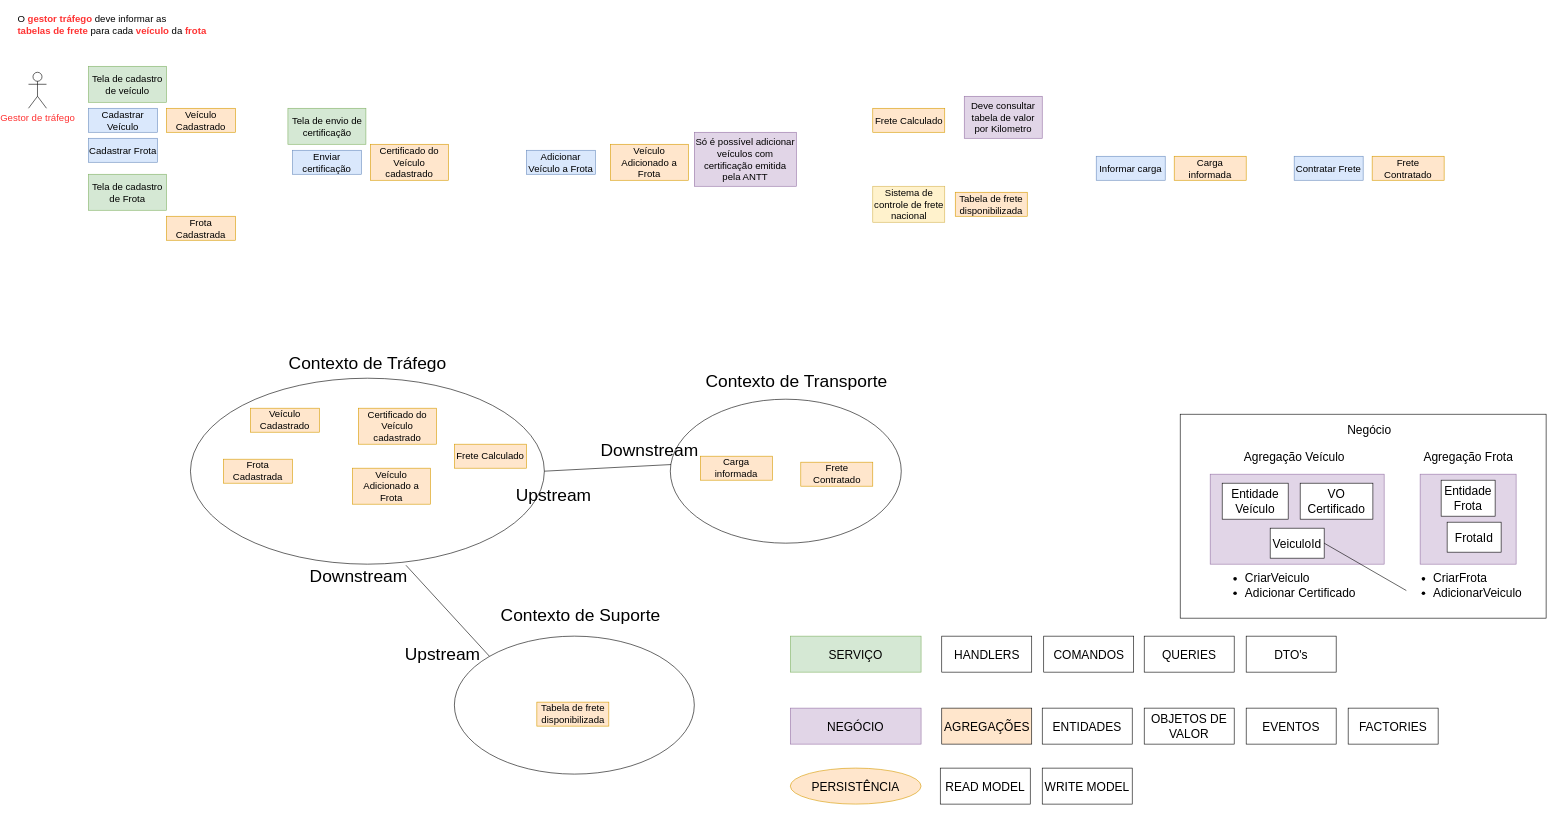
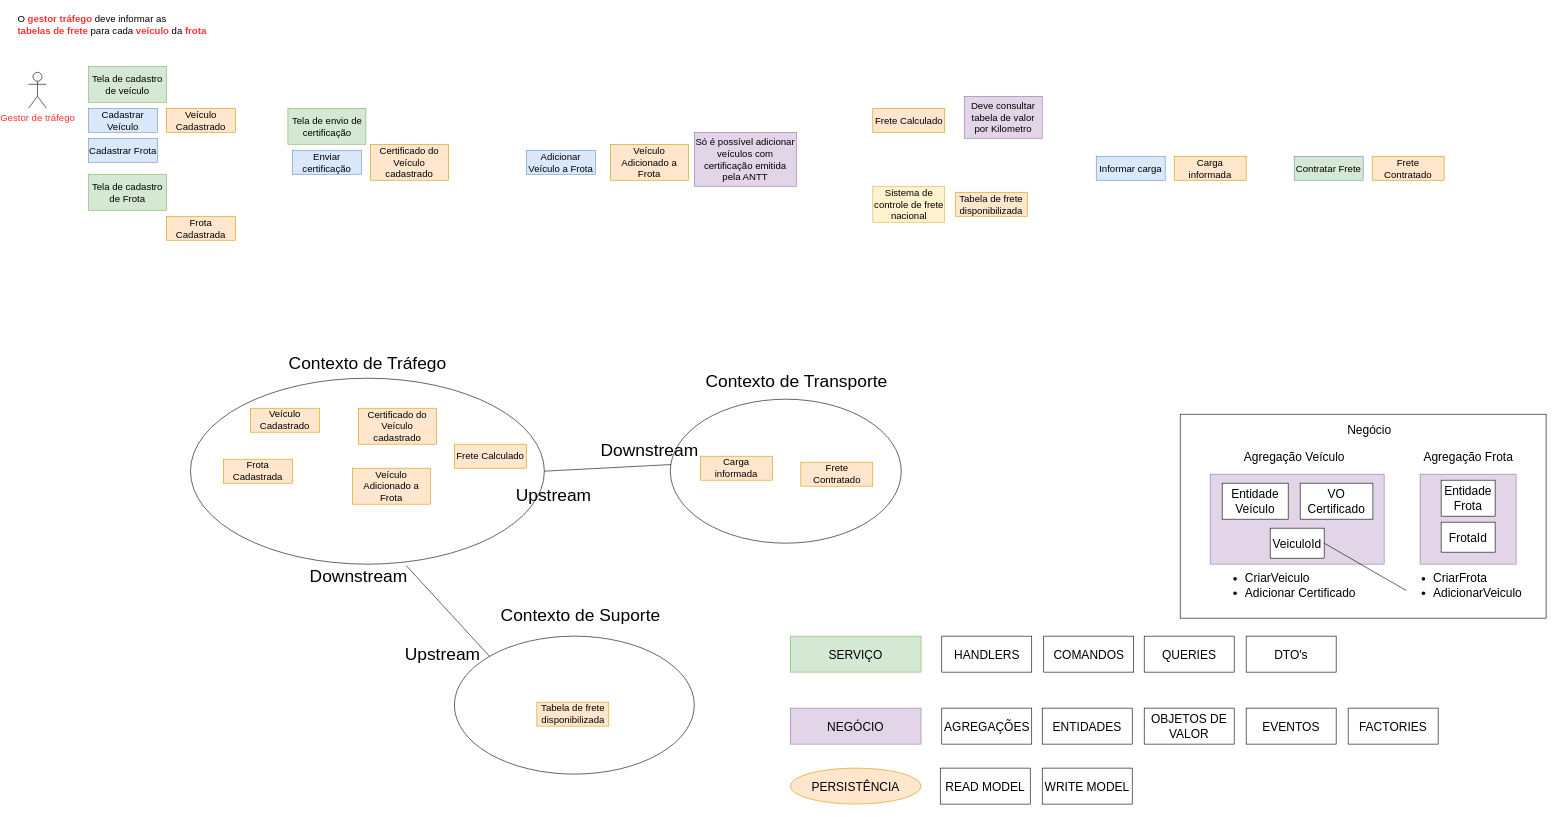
  <mxCell id="0" />
  <mxCell id="1" parent="0" />
  <mxCell id="2" value="" style="rounded=0;whiteSpace=wrap;html=1;fontSize=20;" vertex="1" parent="1"><mxGeometry x="1960" y="690" width="610" height="340" as="geometry" /></mxCell>
  <mxCell id="3" value="" style="rounded=0;whiteSpace=wrap;html=1;fontSize=20;fillColor=#e1d5e7;strokeColor=#9673a6;" vertex="1" parent="1"><mxGeometry x="2360" y="790" width="160" height="150" as="geometry" /></mxCell>
  <mxCell id="4" value="" style="rounded=0;whiteSpace=wrap;html=1;fontSize=20;fillColor=#e1d5e7;strokeColor=#9673a6;" vertex="1" parent="1"><mxGeometry x="2010" y="790" width="290" height="150" as="geometry" /></mxCell>
  <mxCell id="5" value="&lt;font style=&quot;font-size: 16px&quot;&gt;O &lt;font color=&quot;#ff3333&quot;&gt;&lt;b&gt;gestor tráfego&lt;/b&gt;&lt;/font&gt; deve informar as &lt;br&gt;&lt;font color=&quot;#ff3333&quot;&gt;&lt;b&gt;tabelas de frete&lt;/b&gt;&lt;/font&gt; para cada &lt;font color=&quot;#ff3333&quot;&gt;&lt;b&gt;veículo &lt;/b&gt;&lt;/font&gt;da &lt;font color=&quot;#ff3333&quot;&gt;&lt;b&gt;frota&lt;/b&gt;&lt;/font&gt;&lt;/font&gt;" style="text;html=1;align=left;verticalAlign=middle;resizable=0;points=[];autosize=1;strokeColor=none;fillColor=none;" parent="1" vertex="1"><mxGeometry x="20" y="20" width="330" height="40" as="geometry" /></mxCell>
  <mxCell id="6" value="Gestor de tráfego" style="shape=umlActor;verticalLabelPosition=bottom;verticalAlign=top;html=1;outlineConnect=0;fontSize=16;fontColor=#FF3333;" parent="1" vertex="1"><mxGeometry x="40" y="120" width="30" height="60" as="geometry" /></mxCell>
  <mxCell id="7" value="Veículo Cadastrado" style="rounded=0;whiteSpace=wrap;html=1;fontSize=16;fillColor=#ffe6cc;strokeColor=#d79b00;" parent="1" vertex="1"><mxGeometry x="270" y="180" width="115" height="40" as="geometry" /></mxCell>
  <mxCell id="8" value="Frota Cadastrada" style="rounded=0;whiteSpace=wrap;html=1;fontSize=16;fillColor=#ffe6cc;strokeColor=#d79b00;" parent="1" vertex="1"><mxGeometry x="270" y="360" width="115" height="40" as="geometry" /></mxCell>
  <mxCell id="9" value="Veículo Adicionado a Frota" style="rounded=0;whiteSpace=wrap;html=1;fontSize=16;fillColor=#ffe6cc;strokeColor=#d79b00;" parent="1" vertex="1"><mxGeometry x="1010" y="240" width="130" height="60" as="geometry" /></mxCell>
  <mxCell id="10" value="Frete Calculado" style="rounded=0;whiteSpace=wrap;html=1;fontSize=16;fillColor=#ffe6cc;strokeColor=#d79b00;" parent="1" vertex="1"><mxGeometry x="1447.5" y="180" width="120" height="40" as="geometry" /></mxCell>
  <mxCell id="11" value="Deve consultar tabela de valor por Kilometro" style="rounded=0;whiteSpace=wrap;html=1;fontSize=16;fillColor=#e1d5e7;strokeColor=#9673a6;" parent="1" vertex="1"><mxGeometry x="1600" y="160" width="130" height="70" as="geometry" /></mxCell>
  <mxCell id="12" value="Tabela de frete disponibilizada" style="rounded=0;whiteSpace=wrap;html=1;fontSize=16;fillColor=#ffe6cc;strokeColor=#d79b00;" parent="1" vertex="1"><mxGeometry x="1585" y="320" width="120" height="40" as="geometry" /></mxCell>
  <mxCell id="13" value="Sistema de controle de frete nacional" style="rounded=0;whiteSpace=wrap;html=1;fontSize=16;fillColor=#fff2cc;strokeColor=#d6b656;" parent="1" vertex="1"><mxGeometry x="1447.5" y="310" width="120" height="60" as="geometry" /></mxCell>
  <mxCell id="14" value="&lt;font color=&quot;#000000&quot;&gt;Cadastrar Veículo&lt;/font&gt;" style="rounded=0;whiteSpace=wrap;html=1;fontSize=16;fillColor=#dae8fc;strokeColor=#6c8ebf;" parent="1" vertex="1"><mxGeometry x="140" y="180" width="115" height="40" as="geometry" /></mxCell>
  <mxCell id="15" value="Cadastrar Frota" style="rounded=0;whiteSpace=wrap;html=1;fontSize=16;fillColor=#dae8fc;strokeColor=#6c8ebf;" parent="1" vertex="1"><mxGeometry x="140" y="230" width="115" height="40" as="geometry" /></mxCell>
  <mxCell id="16" value="Adicionar Veículo a Frota" style="rounded=0;whiteSpace=wrap;html=1;fontSize=16;fillColor=#dae8fc;strokeColor=#6c8ebf;" parent="1" vertex="1"><mxGeometry x="870" y="250" width="115" height="40" as="geometry" /></mxCell>
  <mxCell id="17" value="Só é possível adicionar veículos com certificação emitida pela ANTT" style="rounded=0;whiteSpace=wrap;html=1;fontSize=16;fillColor=#e1d5e7;strokeColor=#9673a6;" parent="1" vertex="1"><mxGeometry x="1150" y="220" width="170" height="90" as="geometry" /></mxCell>
  <mxCell id="18" value="Certificado do Veículo cadastrado" style="rounded=0;whiteSpace=wrap;html=1;fontSize=16;fillColor=#ffe6cc;strokeColor=#d79b00;" parent="1" vertex="1"><mxGeometry x="610" y="240" width="130" height="60" as="geometry" /></mxCell>
  <mxCell id="19" value="Enviar certificação" style="rounded=0;whiteSpace=wrap;html=1;fontSize=16;fillColor=#dae8fc;strokeColor=#6c8ebf;" parent="1" vertex="1"><mxGeometry x="480" y="250" width="115" height="40" as="geometry" /></mxCell>
  <mxCell id="20" value="Tela de cadastro de veículo" style="rounded=0;whiteSpace=wrap;html=1;fontSize=16;fillColor=#d5e8d4;strokeColor=#82b366;" parent="1" vertex="1"><mxGeometry x="140" y="110" width="130" height="60" as="geometry" /></mxCell>
  <mxCell id="21" value="Tela de cadastro de Frota" style="rounded=0;whiteSpace=wrap;html=1;fontSize=16;fillColor=#d5e8d4;strokeColor=#82b366;" parent="1" vertex="1"><mxGeometry x="140" y="290" width="130" height="60" as="geometry" /></mxCell>
  <mxCell id="22" value="Tela de envio de certificação" style="rounded=0;whiteSpace=wrap;html=1;fontSize=16;fillColor=#d5e8d4;strokeColor=#82b366;" parent="1" vertex="1"><mxGeometry x="472.5" y="180" width="130" height="60" as="geometry" /></mxCell>
  <mxCell id="23" value="Carga informada" style="rounded=0;whiteSpace=wrap;html=1;fontSize=16;fillColor=#ffe6cc;strokeColor=#d79b00;" parent="1" vertex="1"><mxGeometry x="1950" y="260" width="120" height="40" as="geometry" /></mxCell>
- <mxCell id="24" value="Contratar Frete" style="rounded=0;whiteSpace=wrap;html=1;fontSize=16;fillColor=#dae8fc;strokeColor=#6c8ebf;" parent="1" vertex="1"><mxGeometry x="2150" y="260" width="115" height="40" as="geometry" /></mxCell>
+ <mxCell id="24" value="Contratar Frete" style="rounded=0;whiteSpace=wrap;html=1;fontSize=16;fillColor=#d5e8d4;strokeColor=#6c8ebf;" parent="1" vertex="1"><mxGeometry x="2150" y="260" width="115" height="40" as="geometry" /></mxCell>
  <mxCell id="25" value="Frete Contratado" style="rounded=0;whiteSpace=wrap;html=1;fontSize=16;fillColor=#ffe6cc;strokeColor=#d79b00;" parent="1" vertex="1"><mxGeometry x="2280" y="260" width="120" height="40" as="geometry" /></mxCell>
  <mxCell id="26" value="Informar carga" style="rounded=0;whiteSpace=wrap;html=1;fontSize=16;fillColor=#dae8fc;strokeColor=#6c8ebf;" parent="1" vertex="1"><mxGeometry x="1820" y="260" width="115" height="40" as="geometry" /></mxCell>
  <mxCell id="27" value="" style="ellipse;whiteSpace=wrap;html=1;fontSize=16;fontColor=#000000;sketch=0;" parent="1" vertex="1"><mxGeometry x="310" y="630" width="590" height="310" as="geometry" /></mxCell>
  <mxCell id="28" value="&lt;font style=&quot;font-size: 29px&quot;&gt;Contexto de Tráfego&lt;/font&gt;" style="text;html=1;align=center;verticalAlign=middle;resizable=0;points=[];autosize=1;strokeColor=none;fillColor=none;fontSize=16;fontColor=#000000;" parent="1" vertex="1"><mxGeometry x="465" y="590" width="280" height="30" as="geometry" /></mxCell>
  <mxCell id="29" value="" style="ellipse;whiteSpace=wrap;html=1;fontSize=16;fontColor=#000000;" parent="1" vertex="1"><mxGeometry x="1110" y="665" width="385" height="240" as="geometry" /></mxCell>
  <mxCell id="30" value="&lt;font style=&quot;font-size: 29px&quot;&gt;Contexto de Transporte&lt;/font&gt;" style="text;html=1;align=center;verticalAlign=middle;resizable=0;points=[];autosize=1;strokeColor=none;fillColor=none;fontSize=16;fontColor=#000000;" parent="1" vertex="1"><mxGeometry x="1160" y="620" width="320" height="30" as="geometry" /></mxCell>
  <mxCell id="31" value="Veículo Cadastrado" style="rounded=0;whiteSpace=wrap;html=1;fontSize=16;fillColor=#ffe6cc;strokeColor=#d79b00;" parent="1" vertex="1"><mxGeometry x="410" y="680" width="115" height="40" as="geometry" /></mxCell>
  <mxCell id="32" value="Frota Cadastrada" style="rounded=0;whiteSpace=wrap;html=1;fontSize=16;fillColor=#ffe6cc;strokeColor=#d79b00;" parent="1" vertex="1"><mxGeometry x="365" y="765" width="115" height="40" as="geometry" /></mxCell>
  <mxCell id="33" value="Certificado do Veículo cadastrado" style="rounded=0;whiteSpace=wrap;html=1;fontSize=16;fillColor=#ffe6cc;strokeColor=#d79b00;" parent="1" vertex="1"><mxGeometry x="590" y="680" width="130" height="60" as="geometry" /></mxCell>
  <mxCell id="34" value="Veículo Adicionado a Frota" style="rounded=0;whiteSpace=wrap;html=1;fontSize=16;fillColor=#ffe6cc;strokeColor=#d79b00;" parent="1" vertex="1"><mxGeometry x="580" y="780" width="130" height="60" as="geometry" /></mxCell>
  <mxCell id="35" value="Frete Calculado" style="rounded=0;whiteSpace=wrap;html=1;fontSize=16;fillColor=#ffe6cc;strokeColor=#d79b00;" parent="1" vertex="1"><mxGeometry x="750" y="740" width="120" height="40" as="geometry" /></mxCell>
  <mxCell id="36" value="" style="ellipse;whiteSpace=wrap;html=1;fontSize=16;fontColor=#000000;" parent="1" vertex="1"><mxGeometry x="750" y="1060" width="400" height="230" as="geometry" /></mxCell>
  <mxCell id="37" value="&lt;font style=&quot;font-size: 29px&quot;&gt;Contexto de Suporte&lt;/font&gt;" style="text;html=1;align=center;verticalAlign=middle;resizable=0;points=[];autosize=1;strokeColor=none;fillColor=none;fontSize=16;fontColor=#000000;" parent="1" vertex="1"><mxGeometry x="820" y="1010" width="280" height="30" as="geometry" /></mxCell>
  <mxCell id="38" value="Tabela de frete disponibilizada" style="rounded=0;whiteSpace=wrap;html=1;fontSize=16;fillColor=#ffe6cc;strokeColor=#d79b00;" parent="1" vertex="1"><mxGeometry x="887.5" y="1170" width="120" height="40" as="geometry" /></mxCell>
  <mxCell id="39" value="Carga informada" style="rounded=0;whiteSpace=wrap;html=1;fontSize=16;fillColor=#ffe6cc;strokeColor=#d79b00;" parent="1" vertex="1"><mxGeometry x="1160" y="760" width="120" height="40" as="geometry" /></mxCell>
  <mxCell id="40" value="Frete Contratado" style="rounded=0;whiteSpace=wrap;html=1;fontSize=16;fillColor=#ffe6cc;strokeColor=#d79b00;" parent="1" vertex="1"><mxGeometry x="1327.5" y="770" width="120" height="40" as="geometry" /></mxCell>
  <mxCell id="41" value="" style="endArrow=none;html=1;rounded=0;fontSize=29;fontColor=#000000;entryX=0.003;entryY=0.454;entryDx=0;entryDy=0;entryPerimeter=0;exitX=1;exitY=0.5;exitDx=0;exitDy=0;" parent="1" source="27" target="29" edge="1"><mxGeometry width="50" height="50" relative="1" as="geometry"><mxPoint x="960" y="740" as="sourcePoint" /><mxPoint x="1010" y="690" as="targetPoint" /></mxGeometry></mxCell>
  <mxCell id="42" value="Upstream" style="text;html=1;align=center;verticalAlign=middle;resizable=0;points=[];autosize=1;strokeColor=none;fillColor=none;fontSize=29;fontColor=#000000;" parent="1" vertex="1"><mxGeometry x="845" y="805" width="140" height="40" as="geometry" /></mxCell>
  <mxCell id="43" value="Downstream" style="text;html=1;align=center;verticalAlign=middle;resizable=0;points=[];autosize=1;strokeColor=none;fillColor=none;fontSize=29;fontColor=#000000;" parent="1" vertex="1"><mxGeometry x="985" y="730" width="180" height="40" as="geometry" /></mxCell>
  <mxCell id="44" value="" style="endArrow=none;html=1;rounded=0;fontSize=29;fontColor=#000000;entryX=0;entryY=0;entryDx=0;entryDy=0;exitX=0.609;exitY=1.006;exitDx=0;exitDy=0;exitPerimeter=0;" parent="1" source="27" target="36" edge="1"><mxGeometry width="50" height="50" relative="1" as="geometry"><mxPoint x="704.42" y="981.04" as="sourcePoint" /><mxPoint x="915.575" y="970" as="targetPoint" /></mxGeometry></mxCell>
  <mxCell id="45" value="Upstream" style="text;html=1;align=center;verticalAlign=middle;resizable=0;points=[];autosize=1;strokeColor=none;fillColor=none;fontSize=29;fontColor=#000000;" parent="1" vertex="1"><mxGeometry x="660" y="1070" width="140" height="40" as="geometry" /></mxCell>
  <mxCell id="46" value="Downstream" style="text;html=1;align=center;verticalAlign=middle;resizable=0;points=[];autosize=1;strokeColor=none;fillColor=none;fontSize=29;fontColor=#000000;" parent="1" vertex="1"><mxGeometry x="500" y="940" width="180" height="40" as="geometry" /></mxCell>
  <mxCell id="47" value="SERVIÇO" style="rounded=0;whiteSpace=wrap;html=1;fontSize=20;fillColor=#d5e8d4;strokeColor=#82b366;" vertex="1" parent="1"><mxGeometry x="1310" y="1060" width="218" height="60" as="geometry" /></mxCell>
  <mxCell id="48" value="NEGÓCIO" style="rounded=0;whiteSpace=wrap;html=1;fontSize=20;fillColor=#e1d5e7;strokeColor=#9673a6;" vertex="1" parent="1"><mxGeometry x="1310" y="1180" width="218" height="60" as="geometry" /></mxCell>
  <mxCell id="49" value="PERSISTÊNCIA" style="ellipse;whiteSpace=wrap;html=1;fontSize=20;fillColor=#ffe6cc;strokeColor=#d79b00;" vertex="1" parent="1"><mxGeometry x="1310" y="1280" width="218" height="60" as="geometry" /></mxCell>
  <mxCell id="50" value="READ MODEL" style="rounded=0;whiteSpace=wrap;html=1;fontSize=20;" vertex="1" parent="1"><mxGeometry x="1560" y="1280" width="150" height="60" as="geometry" /></mxCell>
  <mxCell id="51" value="WRITE MODEL" style="rounded=0;whiteSpace=wrap;html=1;fontSize=20;" vertex="1" parent="1"><mxGeometry x="1730" y="1280" width="150" height="60" as="geometry" /></mxCell>
- <mxCell id="52" value="AGREGAÇÕES" style="rounded=0;whiteSpace=wrap;html=1;fontSize=20;fillColor=#ffe6cc;" vertex="1" parent="1"><mxGeometry x="1562.5" y="1180" width="150" height="60" as="geometry" /></mxCell>
+ <mxCell id="52" value="AGREGAÇÕES" style="rounded=0;whiteSpace=wrap;html=1;fontSize=20;" vertex="1" parent="1"><mxGeometry x="1562.5" y="1180" width="150" height="60" as="geometry" /></mxCell>
  <mxCell id="53" value="ENTIDADES" style="rounded=0;whiteSpace=wrap;html=1;fontSize=20;" vertex="1" parent="1"><mxGeometry x="1730" y="1180" width="150" height="60" as="geometry" /></mxCell>
  <mxCell id="54" value="OBJETOS DE VALOR" style="rounded=0;whiteSpace=wrap;html=1;fontSize=20;" vertex="1" parent="1"><mxGeometry x="1900" y="1180" width="150" height="60" as="geometry" /></mxCell>
  <mxCell id="55" value="EVENTOS" style="rounded=0;whiteSpace=wrap;html=1;fontSize=20;" vertex="1" parent="1"><mxGeometry x="2070" y="1180" width="150" height="60" as="geometry" /></mxCell>
  <mxCell id="56" value="COMANDOS" style="rounded=0;whiteSpace=wrap;html=1;fontSize=20;" vertex="1" parent="1"><mxGeometry x="1732.5" y="1060" width="150" height="60" as="geometry" /></mxCell>
  <mxCell id="57" value="QUERIES" style="rounded=0;whiteSpace=wrap;html=1;fontSize=20;" vertex="1" parent="1"><mxGeometry x="1900" y="1060" width="150" height="60" as="geometry" /></mxCell>
  <mxCell id="58" value="HANDLERS" style="rounded=0;whiteSpace=wrap;html=1;fontSize=20;" vertex="1" parent="1"><mxGeometry x="1562.5" y="1060" width="150" height="60" as="geometry" /></mxCell>
  <mxCell id="59" value="DTO's" style="rounded=0;whiteSpace=wrap;html=1;fontSize=20;" vertex="1" parent="1"><mxGeometry x="2070" y="1060" width="150" height="60" as="geometry" /></mxCell>
  <mxCell id="60" value="Entidade Veículo" style="rounded=0;whiteSpace=wrap;html=1;fontSize=20;" vertex="1" parent="1"><mxGeometry x="2030" y="805" width="110" height="60" as="geometry" /></mxCell>
  <mxCell id="61" value="Entidade Frota" style="rounded=0;whiteSpace=wrap;html=1;fontSize=20;" vertex="1" parent="1"><mxGeometry x="2395" y="800" width="90" height="60" as="geometry" /></mxCell>
  <mxCell id="62" value="VO Certificado" style="rounded=0;whiteSpace=wrap;html=1;fontSize=20;" vertex="1" parent="1"><mxGeometry x="2160" y="805" width="121.25" height="60" as="geometry" /></mxCell>
  <mxCell id="63" value="Negócio" style="text;html=1;align=center;verticalAlign=middle;resizable=0;points=[];autosize=1;fontSize=20;" vertex="1" parent="1"><mxGeometry x="2230" y="700" width="90" height="30" as="geometry" /></mxCell>
  <mxCell id="64" value="Agregação Veículo" style="text;html=1;align=center;verticalAlign=middle;resizable=0;points=[];autosize=1;strokeColor=none;fillColor=none;fontSize=20;" vertex="1" parent="1"><mxGeometry x="2060" y="745" width="180" height="30" as="geometry" /></mxCell>
  <mxCell id="65" value="Agregação Frota" style="text;html=1;align=center;verticalAlign=middle;resizable=0;points=[];autosize=1;strokeColor=none;fillColor=none;fontSize=20;" vertex="1" parent="1"><mxGeometry x="2360" y="745" width="160" height="30" as="geometry" /></mxCell>
  <mxCell id="66" value="VeiculoId" style="rounded=0;whiteSpace=wrap;html=1;fontSize=20;" vertex="1" parent="1"><mxGeometry x="2110" y="880" width="90" height="50" as="geometry" /></mxCell>
- <mxCell id="67" value="FrotaId" style="rounded=0;whiteSpace=wrap;html=1;fontSize=20;" vertex="1" parent="1"><mxGeometry x="2405" y="870" width="90" height="50" as="geometry" /></mxCell>
+ <mxCell id="67" value="FrotaId" style="rounded=0;whiteSpace=wrap;html=1;fontSize=20;" vertex="1" parent="1"><mxGeometry x="2395" y="870" width="90" height="50" as="geometry" /></mxCell>
  <mxCell id="68" value="&lt;ul&gt;&lt;li style=&quot;text-align: left&quot;&gt;&lt;span&gt;CriarVeiculo&lt;/span&gt;&lt;/li&gt;&lt;li style=&quot;text-align: left&quot;&gt;&lt;span&gt;Adicionar Certificado&lt;/span&gt;&lt;/li&gt;&lt;/ul&gt;" style="text;html=1;align=center;verticalAlign=middle;resizable=0;points=[];autosize=1;strokeColor=none;fillColor=none;fontSize=20;" vertex="1" parent="1"><mxGeometry x="2020" y="930" width="240" height="90" as="geometry" /></mxCell>
  <mxCell id="69" value="&lt;ul&gt;&lt;li&gt;CriarFrota&lt;/li&gt;&lt;li&gt;AdicionarVeiculo&lt;/li&gt;&lt;/ul&gt;" style="text;html=1;align=left;verticalAlign=middle;resizable=0;points=[];autosize=1;strokeColor=none;fillColor=none;fontSize=20;" vertex="1" parent="1"><mxGeometry x="2340" y="930" width="200" height="90" as="geometry" /></mxCell>
  <mxCell id="70" value="" style="endArrow=none;html=1;rounded=0;fontSize=20;exitX=1;exitY=0.5;exitDx=0;exitDy=0;entryX=-0.015;entryY=0.6;entryDx=0;entryDy=0;entryPerimeter=0;" edge="1" parent="1" source="66" target="69"><mxGeometry width="50" height="50" relative="1" as="geometry"><mxPoint x="2320" y="1100" as="sourcePoint" /><mxPoint x="2370" y="1050" as="targetPoint" /></mxGeometry></mxCell>
  <mxCell id="71" value="FACTORIES" style="rounded=0;whiteSpace=wrap;html=1;fontSize=20;" vertex="1" parent="1"><mxGeometry x="2240" y="1180" width="150" height="60" as="geometry" /></mxCell>
